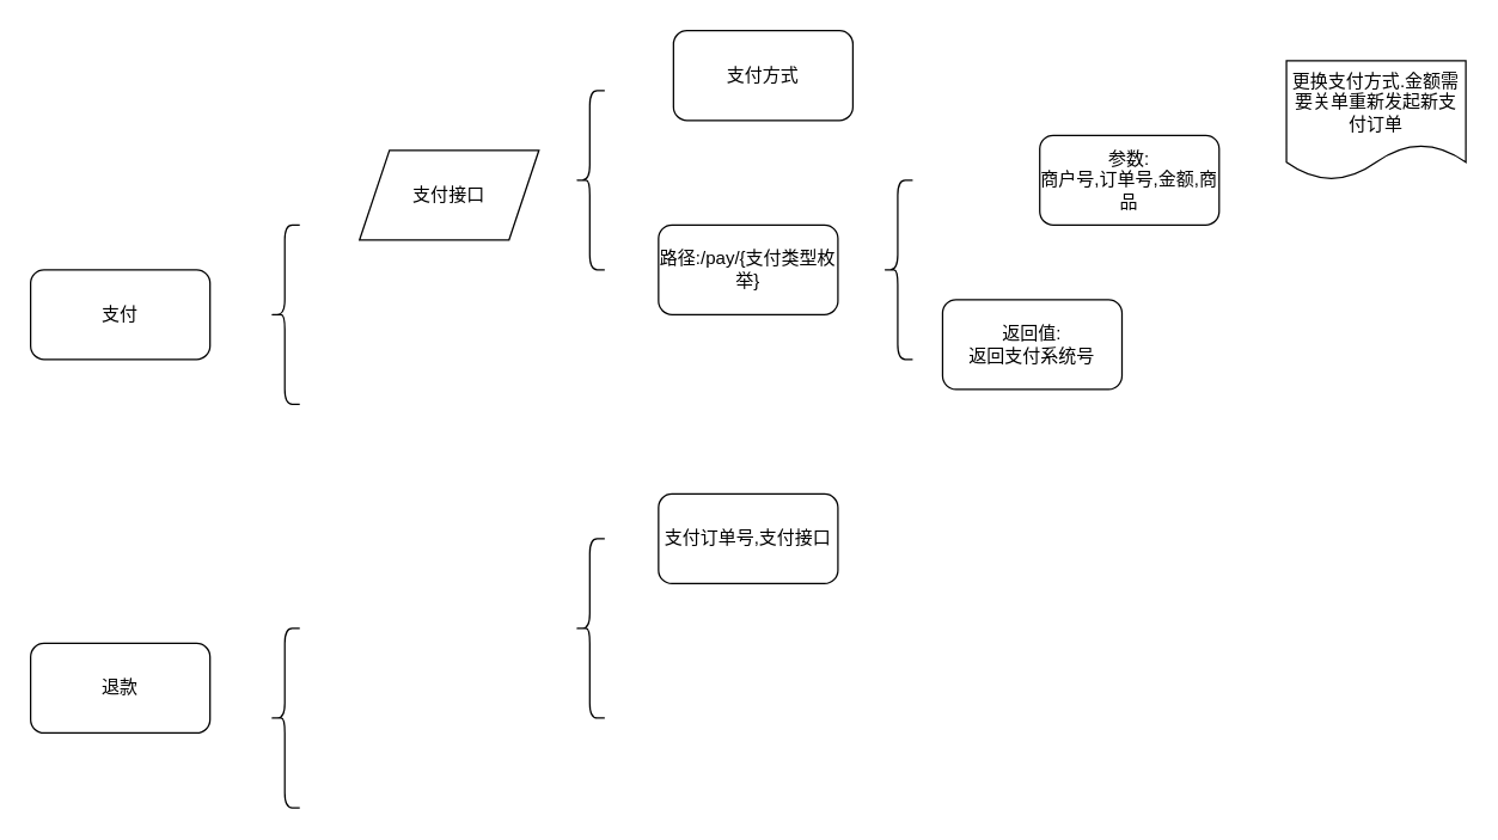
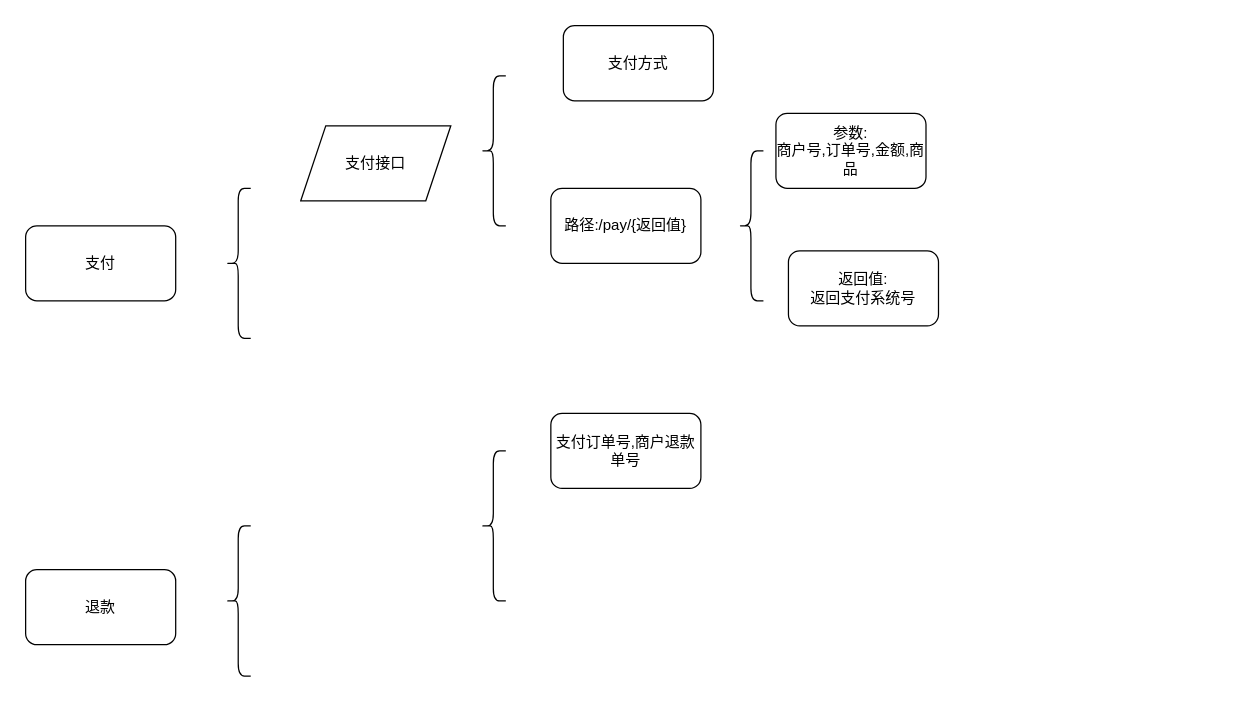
  <mxCell id="0" />
  <mxCell id="1" parent="0" />
  <mxCell id="2" value="支付" style="rounded=1;whiteSpace=wrap;html=1;" vertex="1" parent="1"><mxGeometry x="20" y="180" width="120" height="60" as="geometry" /></mxCell>
- <mxCell id="3" value="退款" style="rounded=1;whiteSpace=wrap;html=1;" vertex="1" parent="1"><mxGeometry x="20" y="430" width="120" height="60" as="geometry" /></mxCell>
+ <mxCell id="3" value="退款" style="rounded=1;whiteSpace=wrap;html=1;" vertex="1" parent="1"><mxGeometry x="20" y="455" width="120" height="60" as="geometry" /></mxCell>
  <mxCell id="4" value="" style="shape=curlyBracket;whiteSpace=wrap;html=1;rounded=1;labelPosition=left;verticalLabelPosition=middle;align=right;verticalAlign=middle;" vertex="1" parent="1"><mxGeometry x="180" y="150" width="20" height="120" as="geometry" /></mxCell>
  <mxCell id="5" value="支付接口" style="shape=parallelogram;perimeter=parallelogramPerimeter;whiteSpace=wrap;html=1;fixedSize=1;" vertex="1" parent="1"><mxGeometry x="240" y="100" width="120" height="60" as="geometry" /></mxCell>
  <mxCell id="6" value="" style="shape=curlyBracket;whiteSpace=wrap;html=1;rounded=1;labelPosition=left;verticalLabelPosition=middle;align=right;verticalAlign=middle;" vertex="1" parent="1"><mxGeometry x="384" y="60" width="20" height="120" as="geometry" /></mxCell>
  <mxCell id="7" value="支付方式" style="rounded=1;whiteSpace=wrap;html=1;" vertex="1" parent="1"><mxGeometry x="450" y="20" width="120" height="60" as="geometry" /></mxCell>
- <mxCell id="8" value="路径:/pay/{支付类型枚举}" style="rounded=1;whiteSpace=wrap;html=1;" vertex="1" parent="1"><mxGeometry x="440" y="150" width="120" height="60" as="geometry" /></mxCell>
+ <mxCell id="8" value="路径:/pay/{返回值}" style="rounded=1;whiteSpace=wrap;html=1;" vertex="1" parent="1"><mxGeometry x="440" y="150" width="120" height="60" as="geometry" /></mxCell>
  <mxCell id="9" value="" style="shape=curlyBracket;whiteSpace=wrap;html=1;rounded=1;labelPosition=left;verticalLabelPosition=middle;align=right;verticalAlign=middle;" vertex="1" parent="1"><mxGeometry x="590" y="120" width="20" height="120" as="geometry" /></mxCell>
- <mxCell id="10" value="参数:&lt;br&gt;商户号,订单号,金额,商品" style="rounded=1;whiteSpace=wrap;html=1;" vertex="1" parent="1"><mxGeometry x="695" y="90" width="120" height="60" as="geometry" /></mxCell>
+ <mxCell id="10" value="参数:&lt;br&gt;商户号,订单号,金额,商品" style="rounded=1;whiteSpace=wrap;html=1;" vertex="1" parent="1"><mxGeometry x="620" y="90" width="120" height="60" as="geometry" /></mxCell>
  <mxCell id="11" value="返回值:&lt;br&gt;返回支付系统号" style="rounded=1;whiteSpace=wrap;html=1;" vertex="1" parent="1"><mxGeometry x="630" y="200" width="120" height="60" as="geometry" /></mxCell>
  <mxCell id="12" value="" style="shape=curlyBracket;whiteSpace=wrap;html=1;rounded=1;labelPosition=left;verticalLabelPosition=middle;align=right;verticalAlign=middle;" vertex="1" parent="1"><mxGeometry x="180" y="420" width="20" height="120" as="geometry" /></mxCell>
  <mxCell id="13" value="" style="shape=curlyBracket;whiteSpace=wrap;html=1;rounded=1;labelPosition=left;verticalLabelPosition=middle;align=right;verticalAlign=middle;" vertex="1" parent="1"><mxGeometry x="384" y="360" width="20" height="120" as="geometry" /></mxCell>
- <mxCell id="14" value="支付订单号,支付接口" style="rounded=1;whiteSpace=wrap;html=1;" vertex="1" parent="1"><mxGeometry x="440" y="330" width="120" height="60" as="geometry" /></mxCell>
- <mxCell id="15" value="更换支付方式.金额需要关单重新发起新支付订单" style="shape=document;whiteSpace=wrap;html=1;boundedLbl=1;" vertex="1" parent="1"><mxGeometry x="860" y="40" width="120" height="80" as="geometry" /></mxCell>
+ <mxCell id="14" value="支付订单号,商户退款单号" style="rounded=1;whiteSpace=wrap;html=1;" vertex="1" parent="1"><mxGeometry x="440" y="330" width="120" height="60" as="geometry" /></mxCell>
